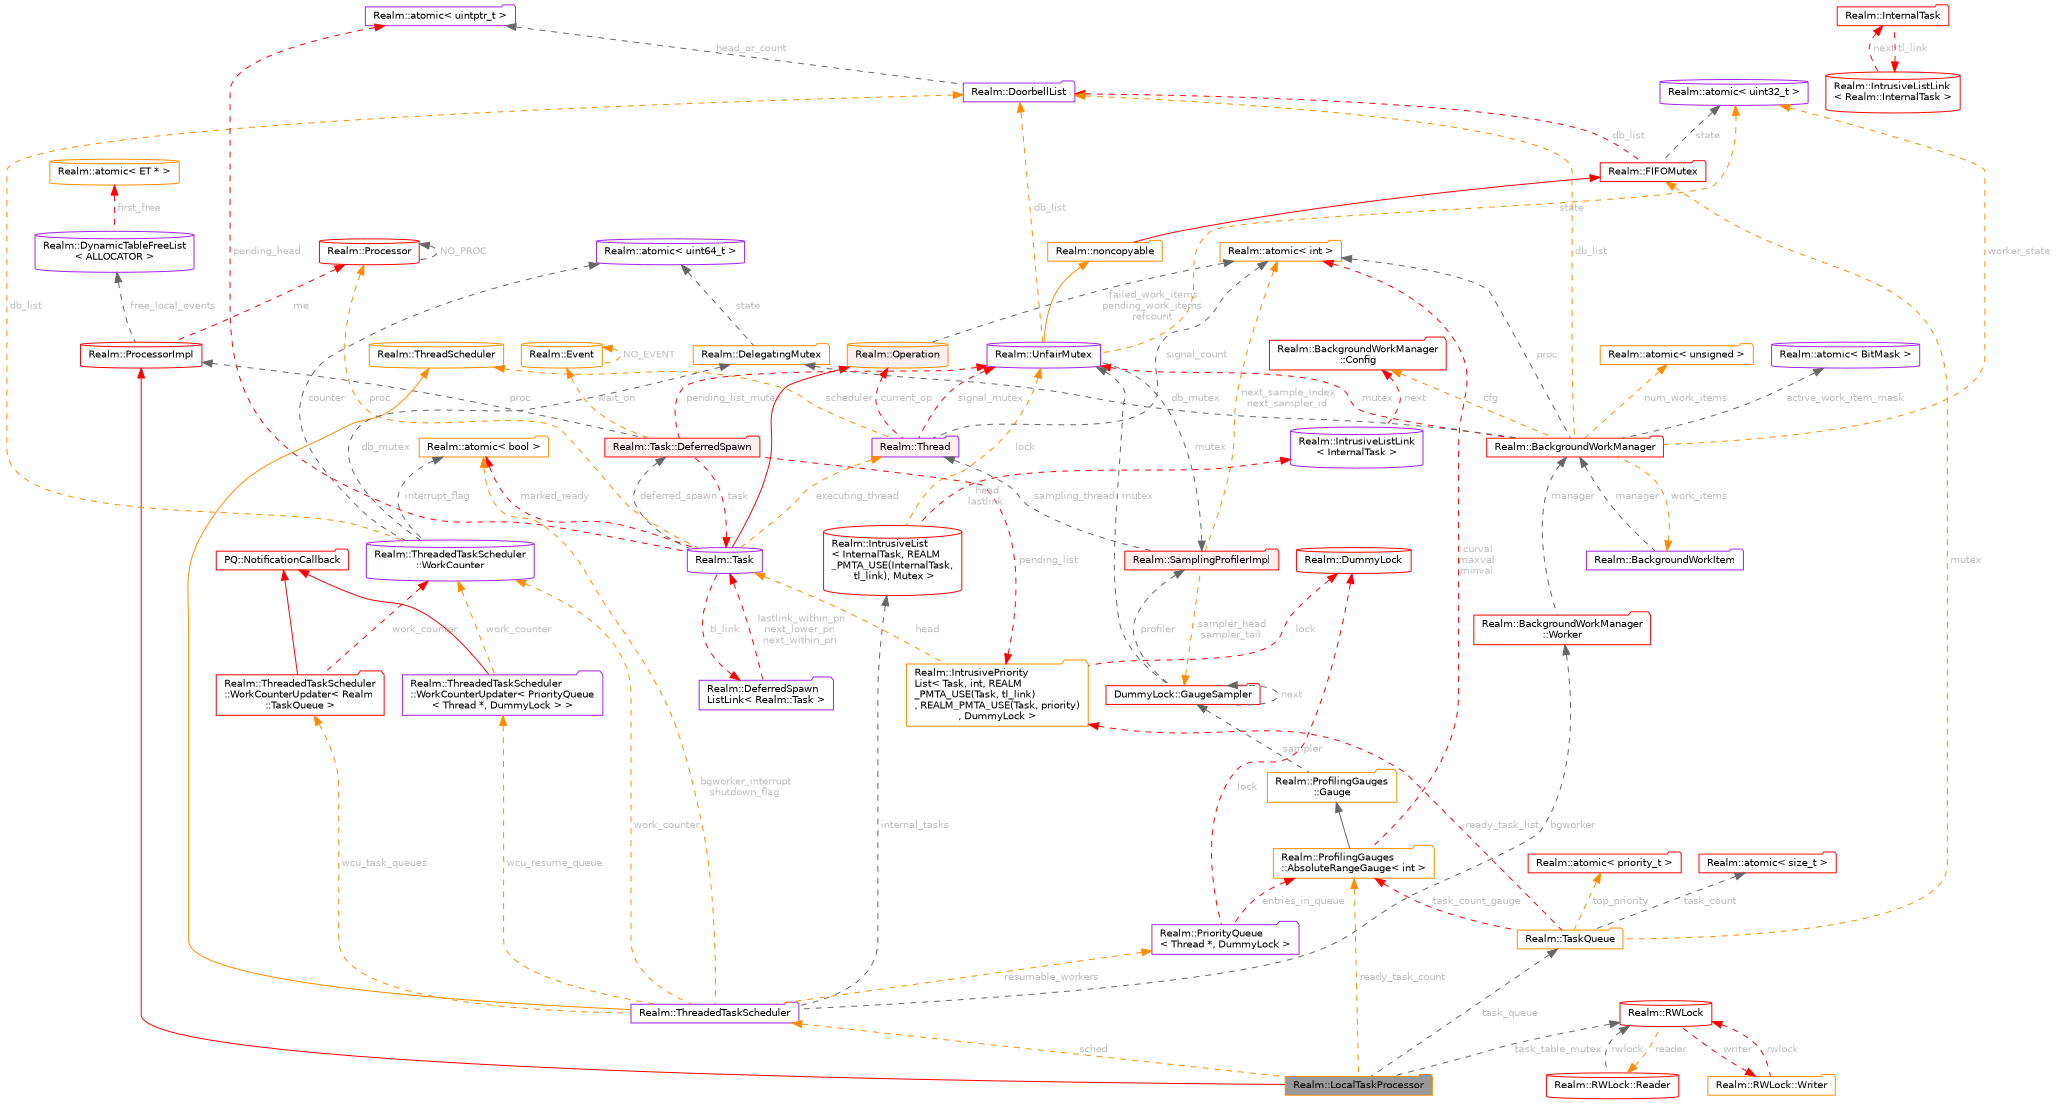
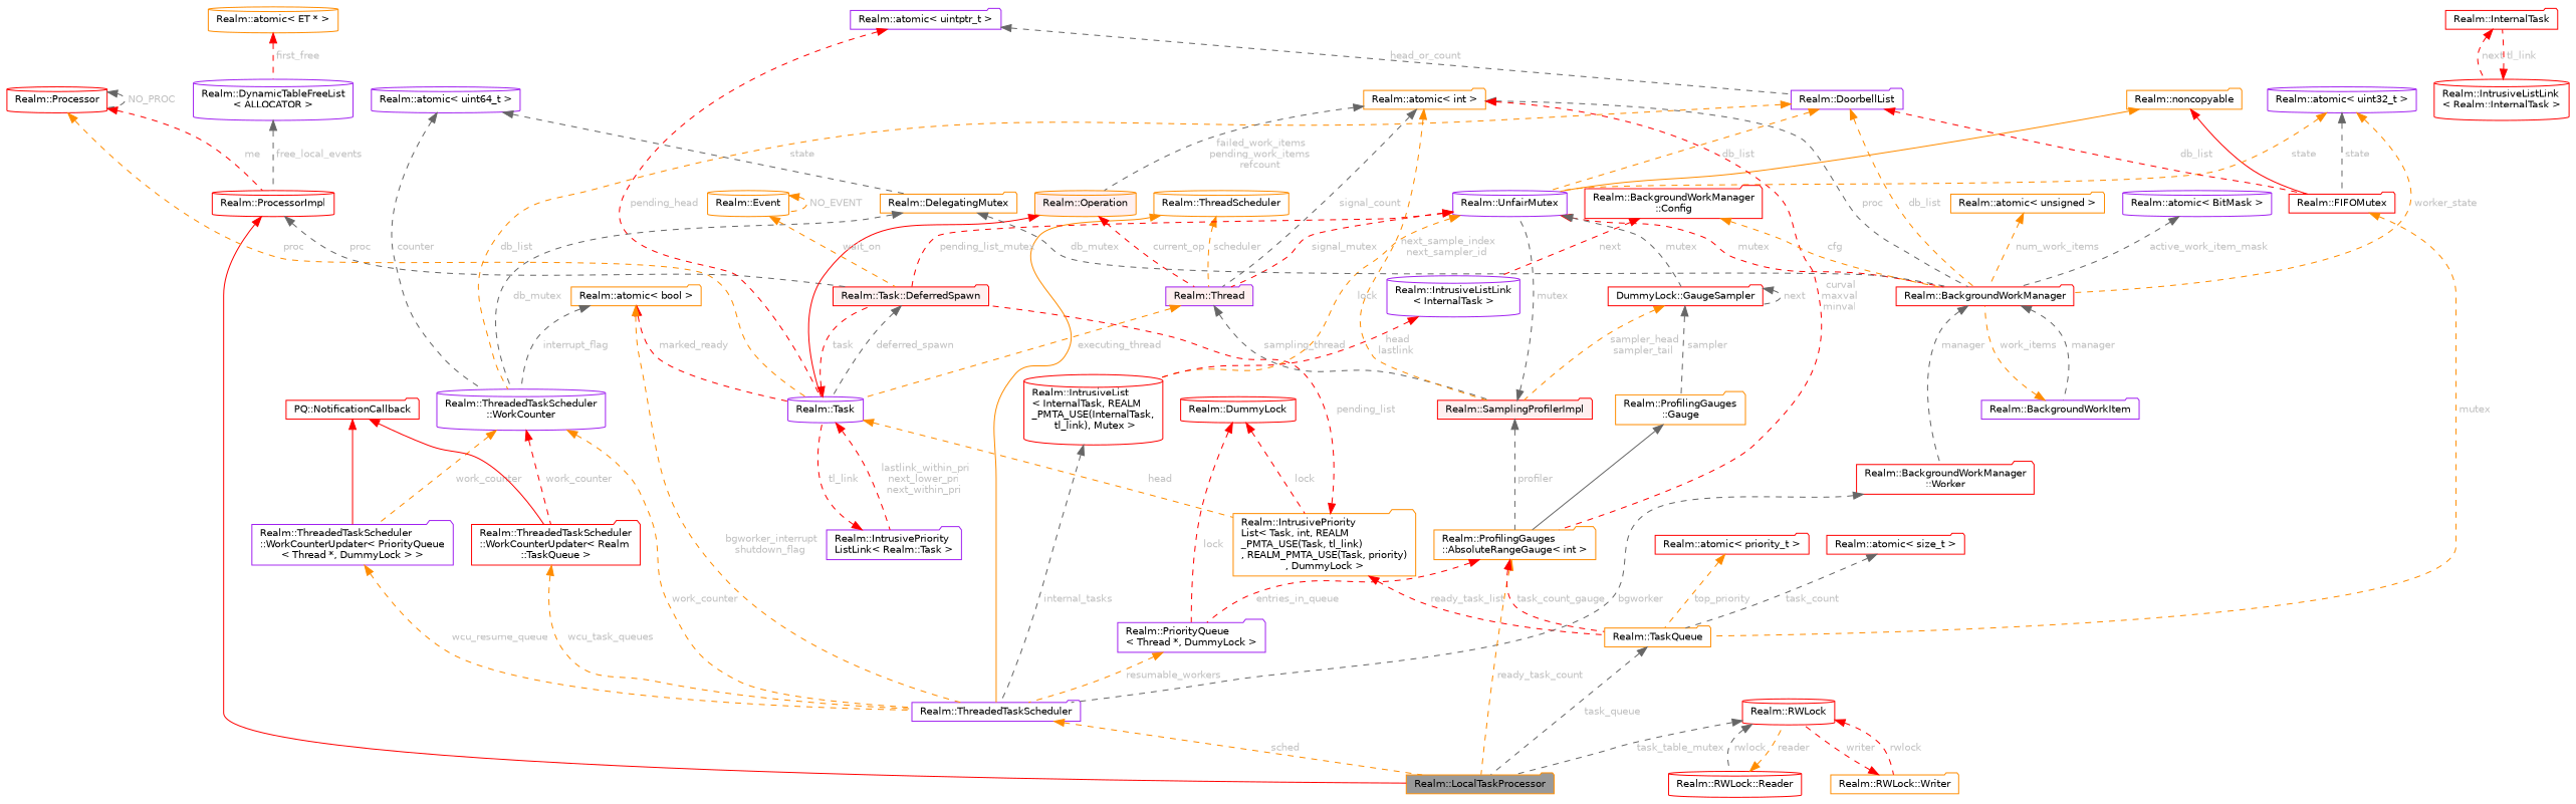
  digraph {
    node [color=red fillcolor=white fontname=Helvetica fontsize=10 shape=folder style=filled]
    edge [color=red dir=back fontname=Helvetica fontsize=10 labelfontname=Helvetica labelfontsize=10 style=dashed fontcolor=grey]
    n1 [color=darkorange fillcolor=grey60 fontcolor=black height=0.2 label="Realm::LocalTaskProcessor" width=0.4]
    n2 [height=0.2 label="Realm::ProcessorImpl" shape=cylinder width=0.4]
    n3 [fillcolor="#FFF0F0" height=0.2 label="Realm::Task::DeferredSpawn" width=0.4]
    n4 [color=purple height=0.2 label="Realm::Task" shape=cylinder width=0.4]
    n5 [color=purple height=0.2 label="Realm::DynamicTableFreeList\l\< ALLOCATOR \>" shape=cylinder width=0.4]
    n6 [color=darkorange height=0.2 label="Realm::atomic\< ET * \>" shape=cylinder width=0.4]
    n7 [height=0.2 label="Realm::Processor" shape=cylinder width=0.4]
    n8 [color=darkorange height=0.2 label="Realm::IntrusivePriority\lList\< Task, int, REALM\l_PMTA_USE(Task, tl_link)\l, REALM_PMTA_USE(Task, priority)\l, DummyLock \>" width=0.4]
-   n9 [color=purple height=0.2 label="Realm::DeferredSpawn\lListLink\< Realm::Task \>" width=0.4]
+   n9 [color=purple height=0.2 label="Realm::IntrusivePriority\lListLink\< Realm::Task \>" width=0.4]
    n10 [color=purple height=0.2 label="Realm::ThreadedTaskScheduler" width=0.4]
    n11 [color=darkorange height=0.2 label="Realm::ThreadScheduler" shape=cylinder width=0.4]
    n12 [color=purple fillcolor="#FFF0F0" height=0.2 label="Realm::Thread" width=0.4]
    n13 [fillcolor="#FFF0F0" height=0.2 label="Realm::SamplingProfilerImpl" width=0.4]
    n14 [height=0.2 label="Realm::FIFOMutex" width=0.4]
    n15 [color=darkorange height=0.2 label="Realm::TaskQueue" width=0.4]
    n16 [color=darkorange height=0.2 label="Realm::noncopyable" width=0.4]
    n17 [color=purple height=0.2 label="Realm::UnfairMutex" shape=cylinder width=0.4]
    n18 [height=0.2 label="Realm::BackgroundWorkManager" width=0.4]
    n19 [height=0.2 label="Realm::IntrusiveList\l\< InternalTask, REALM\l_PMTA_USE(InternalTask,\l tl_link), Mutex \>" shape=cylinder width=0.4]
    n20 [height=0.2 label="DummyLock::GaugeSampler" width=0.4]
    n21 [color=purple height=0.2 label="Realm::atomic\< uint32_t \>" shape=cylinder width=0.4]
    n22 [height=0.2 label="Realm::BackgroundWorkManager\l::Worker" width=0.4]
    n23 [color=purple height=0.2 label="Realm::BackgroundWorkItem" width=0.4]
    n24 [color=purple height=0.2 label="Realm::DoorbellList" width=0.4]
    n25 [color=purple height=0.2 label="Realm::ThreadedTaskScheduler\l::WorkCounter" shape=cylinder width=0.4]
    n26 [height=0.2 label="Realm::ThreadedTaskScheduler\l::WorkCounterUpdater\< Realm\l::TaskQueue \>" width=0.4]
    n27 [color=purple height=0.2 label="Realm::ThreadedTaskScheduler\l::WorkCounterUpdater\< PriorityQueue\l\< Thread *, DummyLock \> \>" width=0.4]
    n28 [color=purple height=0.2 label="Realm::atomic\< uintptr_t \>" width=0.4]
    n29 [color=darkorange height=0.2 label="Realm::ProfilingGauges\l::Gauge" width=0.4]
    n30 [color=purple height=0.2 label="Realm::IntrusiveListLink\l\< InternalTask \>" shape=cylinder width=0.4]
    n31 [height=0.2 label="Realm::InternalTask" width=0.4]
    n32 [height=0.2 label="Realm::IntrusiveListLink\l\< Realm::InternalTask \>" shape=cylinder width=0.4]
    n33 [color=purple height=0.2 label="Realm::PriorityQueue\l\< Thread *, DummyLock \>" width=0.4]
    n34 [height=0.2 label="Realm::DummyLock" shape=cylinder width=0.4]
    n35 [color=darkorange height=0.2 label="Realm::ProfilingGauges\l::AbsoluteRangeGauge\< int \>" width=0.4]
    n36 [color=darkorange height=0.2 label="Realm::atomic\< int \>" width=0.4]
    n37 [color=darkorange fillcolor="#FFF0F0" height=0.2 label="Realm::Operation" shape=cylinder width=0.4]
    n38 [color=darkorange height=0.2 label="Realm::atomic\< bool \>" width=0.4]
    n39 [color=purple height=0.2 label="Realm::atomic\< uint64_t \>" shape=cylinder width=0.4]
    n40 [color=darkorange height=0.2 label="Realm::DelegatingMutex" width=0.4]
    n41 [height=0.2 label="PQ::NotificationCallback" width=0.4]
    n42 [height=0.2 label="Realm::BackgroundWorkManager\l::Config" width=0.4]
    n43 [color=darkorange height=0.2 label="Realm::atomic\< unsigned \>" width=0.4]
    n44 [color=purple height=0.2 label="Realm::atomic\< BitMask \>" shape=cylinder width=0.4]
    n45 [height=0.2 label="Realm::atomic\< priority_t \>" width=0.4]
    n46 [height=0.2 label="Realm::atomic\< size_t \>" width=0.4]
    n47 [color=darkorange height=0.2 label="Realm::Event" shape=cylinder width=0.4]
    n48 [height=0.2 label="Realm::RWLock" shape=cylinder width=0.4]
    n49 [color=darkorange height=0.2 label="Realm::RWLock::Writer" width=0.4]
    n50 [height=0.2 label="Realm::RWLock::Reader" shape=cylinder width=0.4]
    n2 -> n1 [style=solid fontcolor=""]
    n2 -> n3 [color=gray40 label=" proc"]
    n3 -> n4 [color=gray40 label=" deferred_spawn"]
    n4 -> n3 [label=" task"]
    n4 -> n8 [color=darkorange label=" head"]
    n4 -> n9 [label=" lastlink_within_pri\nnext_lower_pri\nnext_within_pri"]
    n5 -> n2 [color=gray40 label=" free_local_events"]
    n6 -> n5 [label=" first_free"]
    n7 -> n2 [label=" me"]
    n7 -> n4 [color=darkorange label=" proc"]
    n7 -> n7 [color=gray40 label=" NO_PROC"]
    n8 -> n3 [label=" pending_list"]
    n8 -> n15 [label=" ready_task_list"]
    n9 -> n4 [label=" tl_link"]
    n10 -> n1 [color=darkorange label=" sched"]
    n11 -> n10 [color=darkorange style=solid fontcolor=""]
    n11 -> n12 [color=darkorange label=" scheduler"]
    n12 -> n4 [color=darkorange label=" executing_thread"]
    n12 -> n13 [color=gray40 label=" sampling_thread"]
    n13 -> n17 [color=gray40 label=" mutex"]
-   n13 -> n20 [color=gray40 label=" profiler"]
+   n13 -> n35 [color=gray40 label=" profiler"]
    n14 -> n15 [color=darkorange label=" mutex"]
    n15 -> n1 [color=gray40 label=" task_queue"]
-   n14 -> n16 [style=solid fontcolor=""]
+   n16 -> n14 [style=solid fontcolor=""]
    n16 -> n17 [color=darkorange style=solid fontcolor=""]
    n17 -> n3 [label=" pending_list_mutex"]
    n17 -> n12 [label=" signal_mutex"]
    n17 -> n18 [label=" mutex"]
    n17 -> n19 [color=darkorange label=" lock"]
    n17 -> n20 [color=gray40 label=" mutex"]
    n18 -> n22 [color=gray40 label=" manager"]
    n18 -> n23 [color=gray40 label=" manager"]
    n19 -> n10 [color=gray40 label=" internal_tasks"]
    n20 -> n13 [color=darkorange label=" sampler_head\nsampler_tail"]
    n20 -> n20 [color=gray40 label=" next"]
    n20 -> n29 [color=gray40 label=" sampler"]
    n21 -> n14 [color=gray40 label=" state"]
    n21 -> n17 [color=darkorange label=" state"]
    n21 -> n18 [color=darkorange label=" worker_state"]
    n22 -> n10 [color=gray40 label=" bgworker"]
    n23 -> n18 [color=darkorange label=" work_items"]
    n24 -> n14 [label=" db_list"]
    n24 -> n17 [color=darkorange label=" db_list"]
    n24 -> n18 [color=darkorange label=" db_list"]
    n24 -> n25 [color=darkorange label=" db_list"]
    n25 -> n10 [color=darkorange label=" work_counter"]
    n25 -> n26 [label=" work_counter"]
    n25 -> n27 [color=darkorange label=" work_counter"]
    n26 -> n10 [color=darkorange label=" wcu_task_queues"]
    n27 -> n10 [color=darkorange label=" wcu_resume_queue"]
    n28 -> n4 [label=" pending_head"]
    n28 -> n24 [color=gray40 label=" head_or_count"]
    n29 -> n35 [color=gray40 style=solid fontcolor=""]
    n30 -> n19 [label=" head\nlastlink"]
    n31 -> n32 [label=" next"]
    n32 -> n31 [label=" tl_link"]
    n33 -> n10 [color=darkorange label=" resumable_workers"]
    n34 -> n8 [label=" lock"]
    n34 -> n33 [label=" lock"]
    n35 -> n1 [color=darkorange label=" ready_task_count"]
    n35 -> n15 [label=" task_count_gauge"]
    n35 -> n33 [label=" entries_in_queue"]
    n36 -> n12 [color=gray40 label=" signal_count"]
    n36 -> n13 [color=darkorange label=" next_sample_index\nnext_sampler_id"]
    n36 -> n18 [color=gray40 label=" proc"]
    n36 -> n35 [label=" curval\nmaxval\nminval"]
    n36 -> n37 [color=gray40 label=" failed_work_items\npending_work_items\nrefcount"]
    n37 -> n4 [style=solid fontcolor=""]
    n37 -> n12 [label=" current_op"]
    n38 -> n4 [label=" marked_ready"]
    n38 -> n10 [color=darkorange label=" bgworker_interrupt\nshutdown_flag"]
    n38 -> n25 [color=gray40 label=" interrupt_flag"]
    n39 -> n25 [color=gray40 label=" counter"]
    n39 -> n40 [color=gray40 label=" state"]
    n40 -> n18 [color=gray40 label=" db_mutex"]
    n40 -> n25 [color=gray40 label=" db_mutex"]
    n41 -> n26 [style=solid fontcolor=""]
    n41 -> n27 [style=solid fontcolor=""]
    n42 -> n18 [color=darkorange label=" cfg"]
    n42 -> n30 [label=" next"]
    n43 -> n18 [color=darkorange label=" num_work_items"]
    n44 -> n18 [color=gray40 label=" active_work_item_mask"]
    n45 -> n15 [color=darkorange label=" top_priority"]
    n46 -> n15 [color=gray40 label=" task_count"]
    n47 -> n3 [color=darkorange label=" wait_on"]
    n47 -> n47 [color=darkorange label=" NO_EVENT"]
    n48 -> n1 [color=gray40 label=" task_table_mutex"]
    n48 -> n49 [label=" rwlock"]
    n48 -> n50 [color=gray40 label=" rwlock"]
    n49 -> n48 [label=" writer"]
    n50 -> n48 [color=darkorange label=" reader"]
  }
